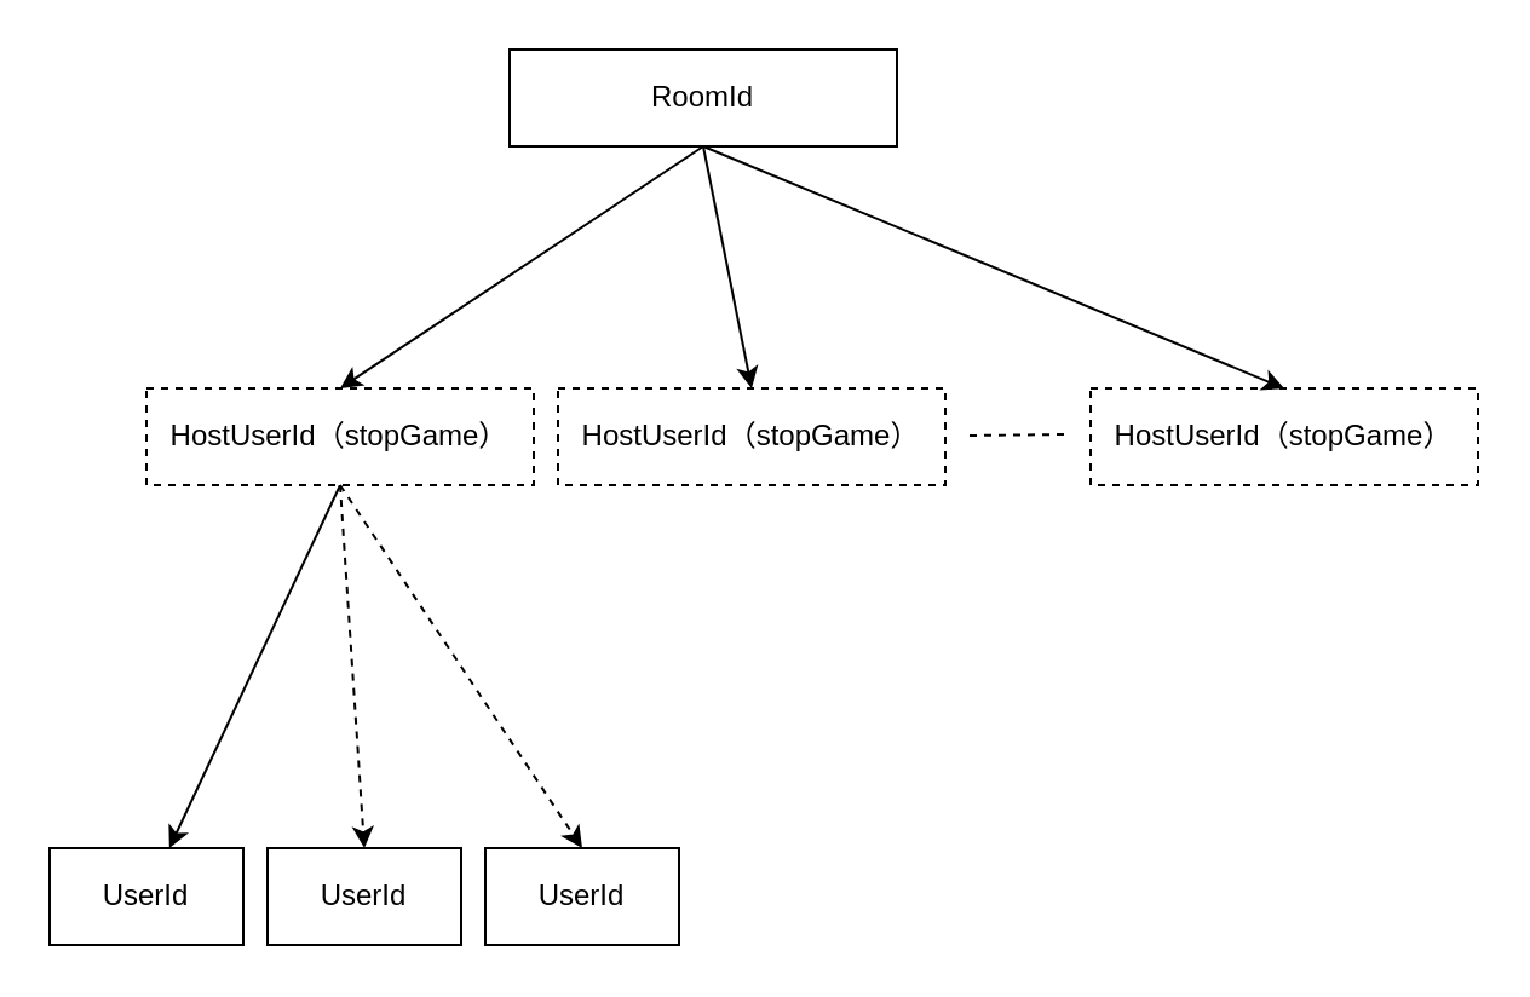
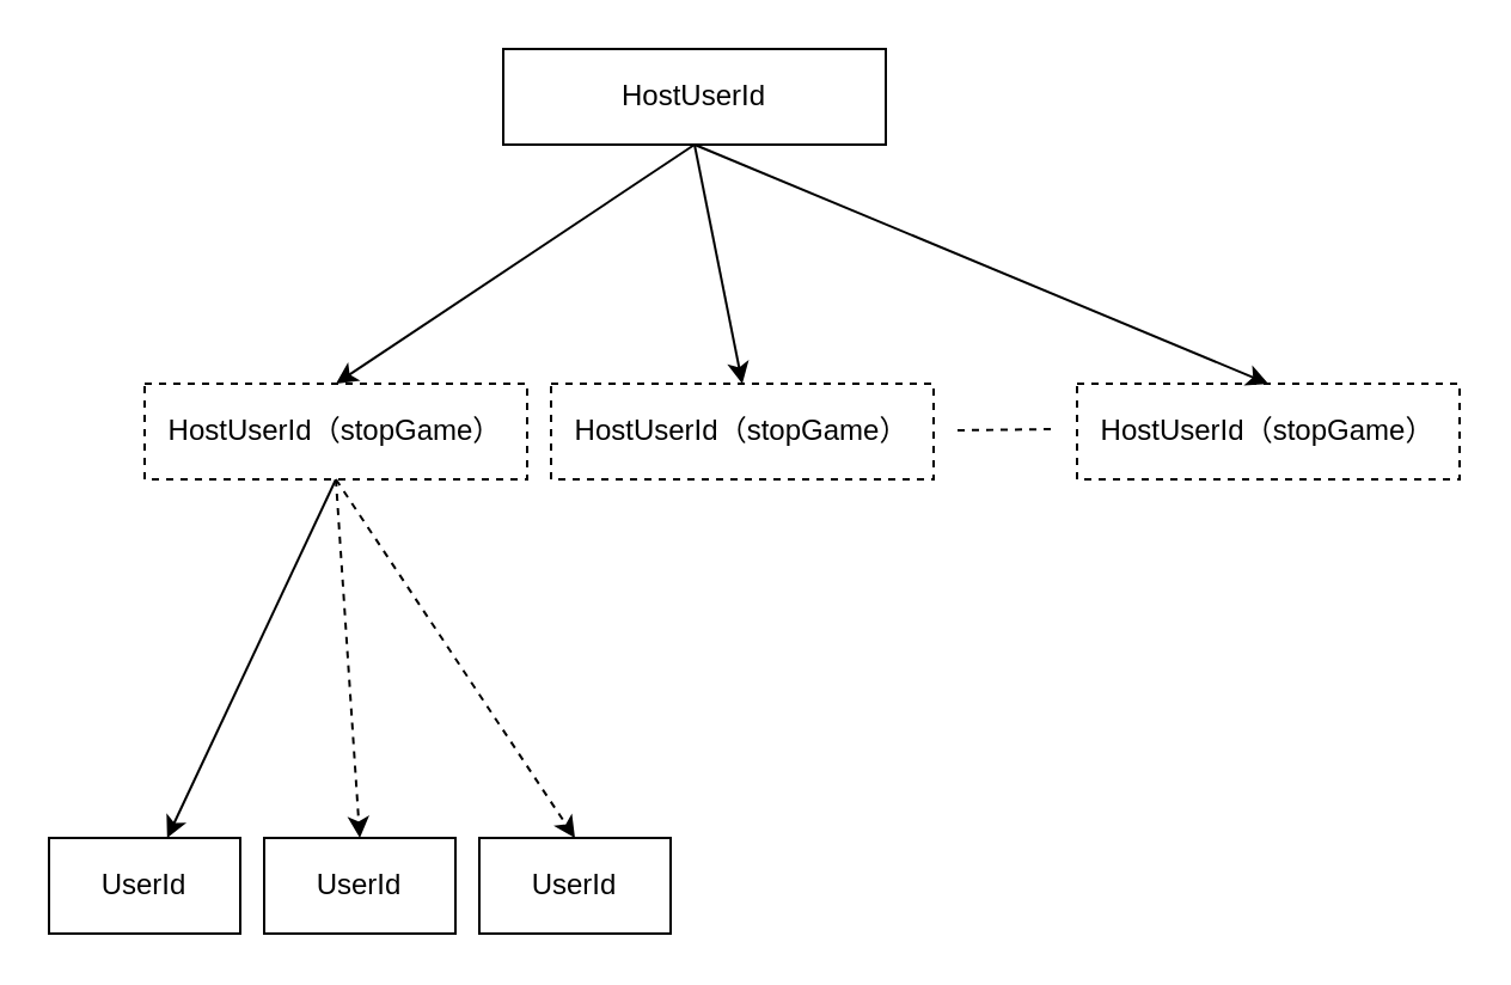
  <mxCell id="0" />
  <mxCell id="1" parent="0" />
- <mxCell id="2" value="RoomId" style="rounded=0;whiteSpace=wrap;html=1;" vertex="1" parent="1"><mxGeometry x="210" y="20" width="160" height="40" as="geometry" /></mxCell>
+ <mxCell id="2" value="HostUserId" style="rounded=0;whiteSpace=wrap;html=1;" vertex="1" parent="1"><mxGeometry x="210" y="20" width="160" height="40" as="geometry" /></mxCell>
  <mxCell id="3" style="rounded=0;orthogonalLoop=1;jettySize=auto;html=1;exitX=0.5;exitY=1;exitDx=0;exitDy=0;" edge="1" parent="1" source="4" target="8"><mxGeometry relative="1" as="geometry" /></mxCell>
  <mxCell id="4" value="HostUserId（stopGame）" style="rounded=0;whiteSpace=wrap;html=1;dashed=1;" vertex="1" parent="1"><mxGeometry x="60" y="160" width="160" height="40" as="geometry" /></mxCell>
  <mxCell id="5" value="&lt;span&gt;HostUserId&lt;/span&gt;（stopGame）" style="rounded=0;whiteSpace=wrap;html=1;dashed=1;" vertex="1" parent="1"><mxGeometry x="230" y="160" width="160" height="40" as="geometry" /></mxCell>
  <mxCell id="6" value="&lt;span&gt;HostUserId&lt;/span&gt;（stopGame）" style="rounded=0;whiteSpace=wrap;html=1;dashed=1;" vertex="1" parent="1"><mxGeometry x="450" y="160" width="160" height="40" as="geometry" /></mxCell>
  <mxCell id="7" value="" style="endArrow=none;dashed=1;html=1;rounded=0;" edge="1" parent="1"><mxGeometry width="50" height="50" relative="1" as="geometry"><mxPoint x="400" y="179.5" as="sourcePoint" /><mxPoint x="440" y="179" as="targetPoint" /></mxGeometry></mxCell>
  <mxCell id="8" value="UserId" style="rounded=0;whiteSpace=wrap;html=1;" vertex="1" parent="1"><mxGeometry x="20" y="350" width="80" height="40" as="geometry" /></mxCell>
  <mxCell id="9" value="UserId" style="rounded=0;whiteSpace=wrap;html=1;" vertex="1" parent="1"><mxGeometry x="110" y="350" width="80" height="40" as="geometry" /></mxCell>
  <mxCell id="10" value="&lt;span&gt;UserId&lt;/span&gt;" style="rounded=0;whiteSpace=wrap;html=1;" vertex="1" parent="1"><mxGeometry x="200" y="350" width="80" height="40" as="geometry" /></mxCell>
  <mxCell id="11" style="rounded=0;orthogonalLoop=1;jettySize=auto;html=1;exitX=0.5;exitY=1;exitDx=0;exitDy=0;entryX=0.5;entryY=0;entryDx=0;entryDy=0;dashed=1;" edge="1" parent="1" source="4" target="9"><mxGeometry relative="1" as="geometry"><mxPoint x="150" y="210" as="sourcePoint" /><mxPoint x="79.412" y="360" as="targetPoint" /></mxGeometry></mxCell>
  <mxCell id="12" style="rounded=0;orthogonalLoop=1;jettySize=auto;html=1;exitX=0.5;exitY=1;exitDx=0;exitDy=0;entryX=0.5;entryY=0;entryDx=0;entryDy=0;dashed=1;" edge="1" parent="1" source="4" target="10"><mxGeometry relative="1" as="geometry"><mxPoint x="150" y="210" as="sourcePoint" /><mxPoint x="160" y="360" as="targetPoint" /></mxGeometry></mxCell>
  <mxCell id="13" style="rounded=0;orthogonalLoop=1;jettySize=auto;html=1;exitX=0.5;exitY=1;exitDx=0;exitDy=0;entryX=0.5;entryY=0;entryDx=0;entryDy=0;" edge="1" parent="1" source="2" target="4"><mxGeometry relative="1" as="geometry"><mxPoint x="290.59" y="70" as="sourcePoint" /><mxPoint x="220.002" y="220" as="targetPoint" /></mxGeometry></mxCell>
  <mxCell id="14" style="rounded=0;orthogonalLoop=1;jettySize=auto;html=1;exitX=0.5;exitY=1;exitDx=0;exitDy=0;entryX=0.5;entryY=0;entryDx=0;entryDy=0;" edge="1" parent="1" source="2" target="5"><mxGeometry relative="1" as="geometry"><mxPoint x="300" y="70" as="sourcePoint" /><mxPoint x="150" y="170" as="targetPoint" /></mxGeometry></mxCell>
  <mxCell id="15" style="rounded=0;orthogonalLoop=1;jettySize=auto;html=1;exitX=0.5;exitY=1;exitDx=0;exitDy=0;entryX=0.5;entryY=0;entryDx=0;entryDy=0;" edge="1" parent="1" source="2" target="6"><mxGeometry relative="1" as="geometry"><mxPoint x="300" y="70" as="sourcePoint" /><mxPoint x="320" y="170" as="targetPoint" /></mxGeometry></mxCell>
